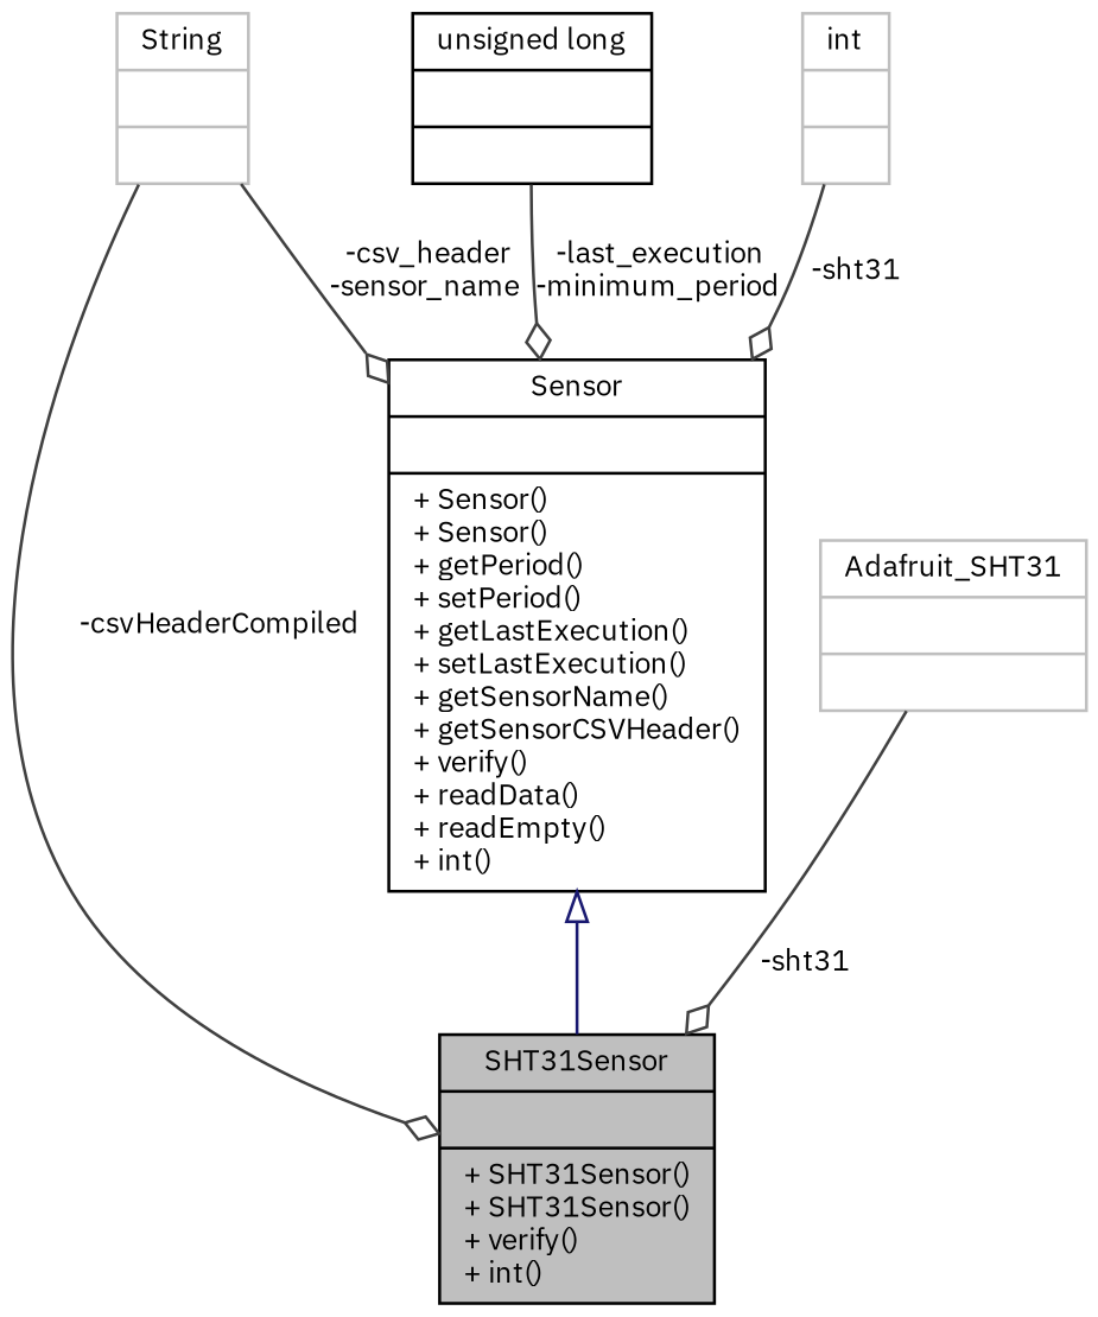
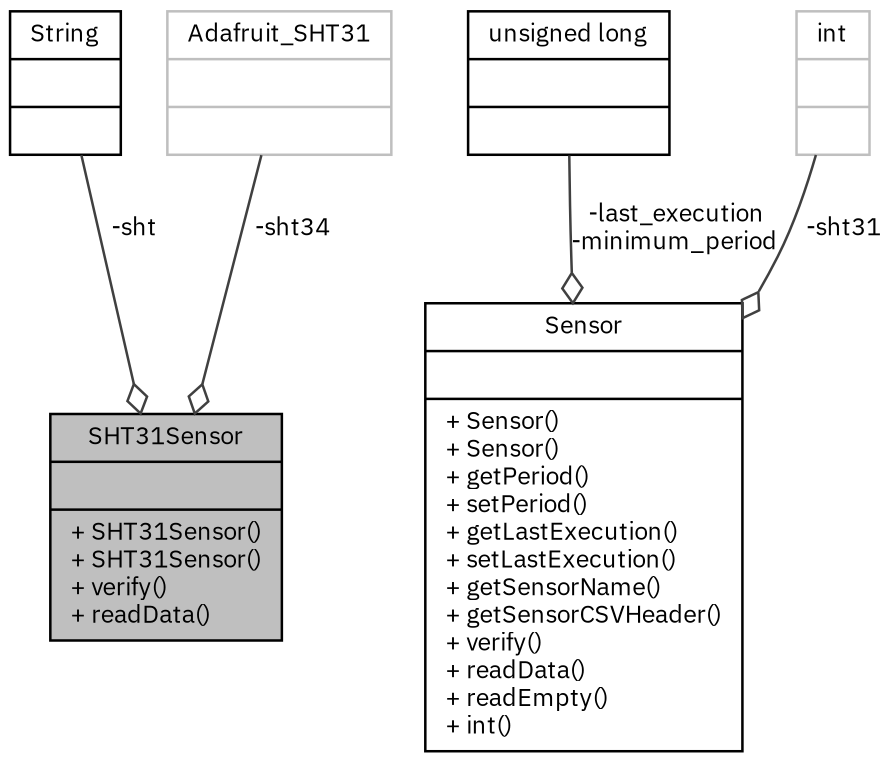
  digraph {
    fontname="IBM Plex Sans"
    node [color=black fontname="IBM Plex Sans" fontsize=10 shape=record]
    edge [color=grey25 fontname="IBM Plex Sans" fontsize=10 labelfontname=Helvetica labelfontsize=10 style=solid arrowhead=odiamond]
-   n1 [fillcolor=grey75 fontcolor=black height=0.2 label="{SHT31Sensor\n||+ SHT31Sensor()\l+ SHT31Sensor()\l+ verify()\l+ int()\l}" style=filled width=0.4]
+   n1 [fillcolor=grey75 fontcolor=black height=0.2 label="{SHT31Sensor\n||+ SHT31Sensor()\l+ SHT31Sensor()\l+ verify()\l+ readData()\l}" style=filled width=0.4]
    n2 [height=0.2 label="{Sensor\n||+ Sensor()\l+ Sensor()\l+ getPeriod()\l+ setPeriod()\l+ getLastExecution()\l+ setLastExecution()\l+ getSensorName()\l+ getSensorCSVHeader()\l+ verify()\l+ readData()\l+ readEmpty()\l+ int()\l}" width=0.4]
-   n3 [color=grey75 height=0.2 label="{String\n||}" width=0.4]
+   n3 [height=0.2 label="{String\n||}" width=0.4]
    n4 [height=0.2 label="{unsigned long\n||}" width=0.4]
    n5 [color=grey75 height=0.2 label="{int\n||}" width=0.4]
    n6 [color=grey75 height=0.2 label="{Adafruit_SHT31\n||}" width=0.4]
-   n2 -> n1 [arrowtail=onormal color=midnightblue dir=back arrowhead=""]
-   n3 -> n1 [label=" -csvHeaderCompiled"]
-   n3 -> n2 [label=" -csv_header\n-sensor_name"]
+   n3 -> n1 [label=" -sht"]
    n4 -> n2 [label=" -last_execution\n-minimum_period"]
    n5 -> n2 [label=" -sht31"]
-   n6 -> n1 [label=" -sht31"]
+   n6 -> n1 [label=" -sht34"]
  }
